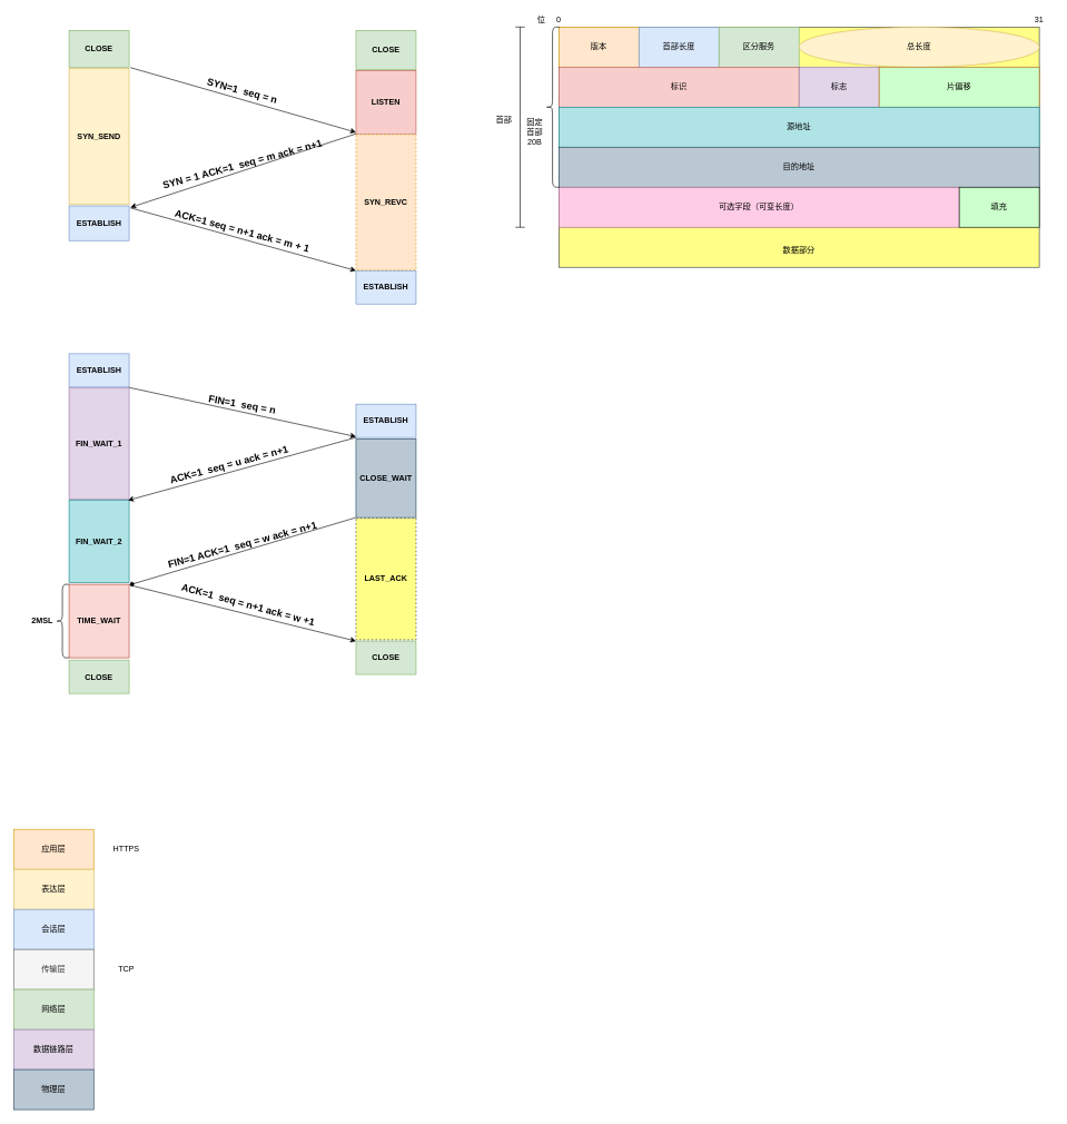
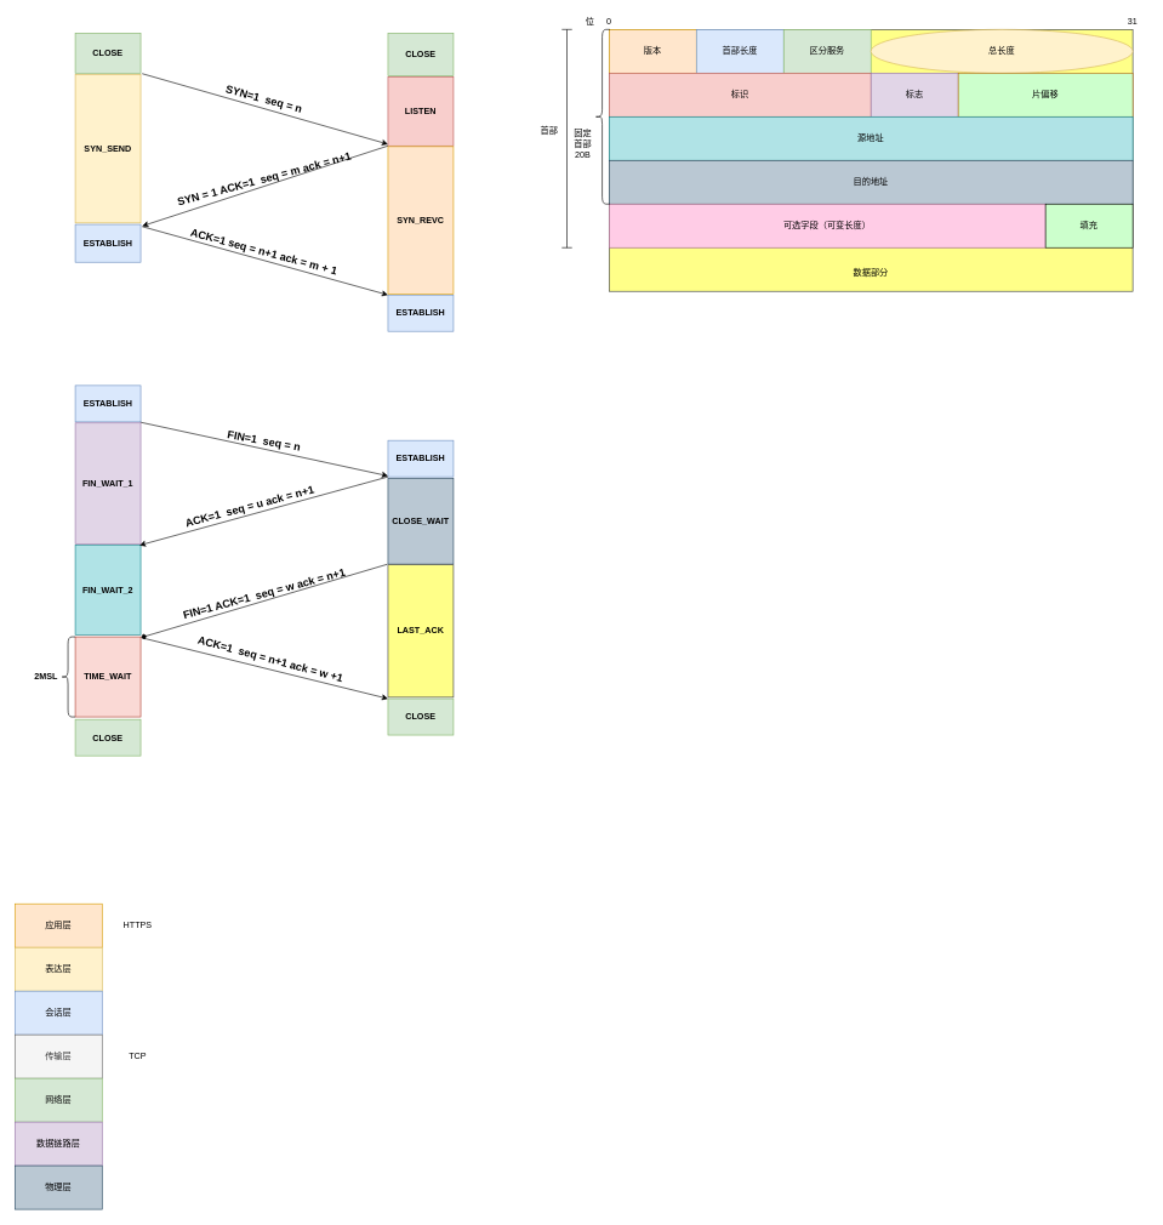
  <mxCell id="0" />
  <mxCell id="1" parent="0" />
  <mxCell id="2" value="CLOSE" style="rounded=0;whiteSpace=wrap;html=1;fillColor=#d5e8d4;strokeColor=#82b366;fontStyle=1" parent="1" vertex="1"><mxGeometry x="103" y="45" width="90" height="55" as="geometry" /></mxCell>
  <mxCell id="3" value="LISTEN" style="rounded=0;whiteSpace=wrap;html=1;fillColor=#f8cecc;strokeColor=#b85450;fontStyle=1" parent="1" vertex="1"><mxGeometry x="533" y="105" width="90" height="95" as="geometry" /></mxCell>
  <mxCell id="4" value="" style="endArrow=classic;html=1;entryX=0;entryY=0.976;entryDx=0;entryDy=0;entryPerimeter=0;exitX=1.022;exitY=1.014;exitDx=0;exitDy=0;exitPerimeter=0;fontStyle=1" parent="1" source="2" target="3" edge="1"><mxGeometry width="50" height="50" relative="1" as="geometry"><mxPoint x="-107" y="90" as="sourcePoint" /><mxPoint x="-57" y="40" as="targetPoint" /></mxGeometry></mxCell>
  <mxCell id="5" value="ESTABLISH" style="rounded=0;whiteSpace=wrap;html=1;fillColor=#dae8fc;strokeColor=#6c8ebf;fontStyle=1" parent="1" vertex="1"><mxGeometry x="103" y="308" width="90" height="52" as="geometry" /></mxCell>
  <mxCell id="6" value="" style="endArrow=classic;html=1;exitX=0;exitY=1;exitDx=0;exitDy=0;exitPerimeter=0;entryX=1.022;entryY=0.043;entryDx=0;entryDy=0;entryPerimeter=0;fontStyle=1" parent="1" source="3" target="5" edge="1"><mxGeometry width="50" height="50" relative="1" as="geometry"><mxPoint x="-77" y="370" as="sourcePoint" /><mxPoint x="-27" y="320" as="targetPoint" /></mxGeometry></mxCell>
  <mxCell id="7" value="ESTABLISH" style="rounded=0;whiteSpace=wrap;html=1;fillColor=#dae8fc;strokeColor=#6c8ebf;fontStyle=1" parent="1" vertex="1"><mxGeometry x="533" y="405" width="90" height="50" as="geometry" /></mxCell>
  <mxCell id="8" value="" style="endArrow=classic;html=1;entryX=0;entryY=0;entryDx=0;entryDy=0;entryPerimeter=0;exitX=1.022;exitY=0.057;exitDx=0;exitDy=0;exitPerimeter=0;fontStyle=1" parent="1" source="5" target="7" edge="1"><mxGeometry width="50" height="50" relative="1" as="geometry"><mxPoint x="204.98" y="146.96" as="sourcePoint" /><mxPoint x="803" y="195.92" as="targetPoint" /></mxGeometry></mxCell>
  <mxCell id="9" value="ESTABLISH" style="rounded=0;whiteSpace=wrap;html=1;fillColor=#dae8fc;strokeColor=#6c8ebf;fontStyle=1" parent="1" vertex="1"><mxGeometry x="103" y="529.5" width="90" height="50" as="geometry" /></mxCell>
  <mxCell id="10" value="ESTABLISH" style="rounded=0;whiteSpace=wrap;html=1;fillColor=#dae8fc;strokeColor=#6c8ebf;fontStyle=1" parent="1" vertex="1"><mxGeometry x="533" y="605" width="90" height="50" as="geometry" /></mxCell>
  <mxCell id="11" value="" style="endArrow=classic;html=1;entryX=0;entryY=0.976;entryDx=0;entryDy=0;entryPerimeter=0;exitX=0.996;exitY=-0.006;exitDx=0;exitDy=0;exitPerimeter=0;strokeWidth=1;fontStyle=1" parent="1" source="20" target="10" edge="1"><mxGeometry width="50" height="50" relative="1" as="geometry"><mxPoint x="195" y="567" as="sourcePoint" /><mxPoint x="-57" y="470" as="targetPoint" /></mxGeometry></mxCell>
  <mxCell id="12" value="&lt;span style=&quot;white-space: normal&quot;&gt;FIN_WAIT_2&lt;/span&gt;" style="rounded=0;whiteSpace=wrap;html=1;fillColor=#b0e3e6;strokeColor=#0e8088;fontStyle=1" parent="1" vertex="1"><mxGeometry x="103" y="749" width="90" height="123" as="geometry" /></mxCell>
  <mxCell id="13" value="" style="endArrow=classic;html=1;exitX=0;exitY=1;exitDx=0;exitDy=0;exitPerimeter=0;entryX=0.981;entryY=0.001;entryDx=0;entryDy=0;entryPerimeter=0;fontStyle=1" parent="1" source="10" target="12" edge="1"><mxGeometry width="50" height="50" relative="1" as="geometry"><mxPoint x="-77" y="800" as="sourcePoint" /><mxPoint x="195" y="745" as="targetPoint" /></mxGeometry></mxCell>
  <mxCell id="14" value="CLOSE" style="rounded=0;whiteSpace=wrap;html=1;fillColor=#d5e8d4;strokeColor=#82b366;fontStyle=1" parent="1" vertex="1"><mxGeometry x="533" y="960" width="90" height="50" as="geometry" /></mxCell>
  <mxCell id="15" value="" style="endArrow=classic;html=1;entryX=0;entryY=0;entryDx=0;entryDy=0;entryPerimeter=0;exitX=1.022;exitY=1.036;exitDx=0;exitDy=0;exitPerimeter=0;fontStyle=1" parent="1" source="12" target="14" edge="1"><mxGeometry width="50" height="50" relative="1" as="geometry"><mxPoint x="204.98" y="576.96" as="sourcePoint" /><mxPoint x="803" y="625.92" as="targetPoint" /></mxGeometry></mxCell>
  <mxCell id="16" value="SYN_SEND" style="rounded=0;whiteSpace=wrap;html=1;fillColor=#fff2cc;strokeColor=#d6b656;fontStyle=1" parent="1" vertex="1"><mxGeometry x="103" y="102" width="90" height="204" as="geometry" /></mxCell>
- <mxCell id="17" value="SYN_REVC" style="rounded=0;whiteSpace=wrap;html=1;fillColor=#ffe6cc;strokeColor=#d79b00;fontStyle=1;dashed=1;" parent="1" vertex="1"><mxGeometry x="533" y="201" width="90" height="203" as="geometry" /></mxCell>
+ <mxCell id="17" value="SYN_REVC" style="rounded=0;whiteSpace=wrap;html=1;fillColor=#ffe6cc;strokeColor=#d79b00;fontStyle=1" parent="1" vertex="1"><mxGeometry x="533" y="201" width="90" height="203" as="geometry" /></mxCell>
  <mxCell id="18" value="CLOSE_WAIT" style="rounded=0;whiteSpace=wrap;html=1;fillColor=#bac8d3;strokeColor=#23445d;fontStyle=1" parent="1" vertex="1"><mxGeometry x="533" y="657" width="90" height="118" as="geometry" /></mxCell>
  <mxCell id="19" value="" style="endArrow=diamond;html=1;exitX=-0.011;exitY=1.002;exitDx=0;exitDy=0;exitPerimeter=0;entryX=1.004;entryY=1.032;entryDx=0;entryDy=0;entryPerimeter=0;fontStyle=1;" parent="1" source="18" target="12" edge="1"><mxGeometry width="50" height="50" relative="1" as="geometry"><mxPoint x="728" y="630" as="sourcePoint" /><mxPoint x="204.98" y="756.02" as="targetPoint" /></mxGeometry></mxCell>
  <mxCell id="20" value="FIN_WAIT_1" style="rounded=0;whiteSpace=wrap;html=1;fillColor=#e1d5e7;strokeColor=#9673a6;fontStyle=1" parent="1" vertex="1"><mxGeometry x="103" y="581" width="90" height="166" as="geometry" /></mxCell>
  <mxCell id="21" value="TIME_WAIT" style="rounded=0;whiteSpace=wrap;html=1;fillColor=#fad9d5;strokeColor=#ae4132;fontStyle=1" parent="1" vertex="1"><mxGeometry x="103" y="875" width="90" height="110" as="geometry" /></mxCell>
- <mxCell id="22" value="LAST_ACK" style="rounded=0;whiteSpace=wrap;html=1;fillColor=#ffff88;strokeColor=#36393d;fontStyle=1;dashed=1;" parent="1" vertex="1"><mxGeometry x="533" y="776" width="90" height="182" as="geometry" /></mxCell>
+ <mxCell id="22" value="LAST_ACK" style="rounded=0;whiteSpace=wrap;html=1;fillColor=#ffff88;strokeColor=#36393d;fontStyle=1" parent="1" vertex="1"><mxGeometry x="533" y="776" width="90" height="182" as="geometry" /></mxCell>
  <mxCell id="23" value="CLOSE" style="rounded=0;whiteSpace=wrap;html=1;fillColor=#d5e8d4;strokeColor=#82b366;fontStyle=1" parent="1" vertex="1"><mxGeometry x="103" y="988.5" width="90" height="50" as="geometry" /></mxCell>
  <mxCell id="24" value="CLOSE" style="rounded=0;whiteSpace=wrap;html=1;fillColor=#d5e8d4;strokeColor=#82b366;fontStyle=1" parent="1" vertex="1"><mxGeometry x="533" y="45" width="90" height="59" as="geometry" /></mxCell>
  <mxCell id="25" value="&lt;span style=&quot;white-space: nowrap; font-size: 15px;&quot;&gt;SYN=1&amp;nbsp; seq = n&lt;/span&gt;" style="text;html=1;strokeColor=none;fillColor=none;align=center;verticalAlign=middle;whiteSpace=wrap;rounded=0;rotation=15;fontStyle=1;fontSize=15;" parent="1" vertex="1"><mxGeometry x="343" y="125" width="40" height="20" as="geometry" /></mxCell>
  <mxCell id="26" value="&lt;span style=&quot;white-space: nowrap ; font-size: 15px&quot;&gt;SYN = 1 ACK=1&amp;nbsp; seq = m ack = n+1&lt;/span&gt;" style="text;html=1;strokeColor=none;fillColor=none;align=center;verticalAlign=middle;whiteSpace=wrap;rounded=0;rotation=-15;fontStyle=1;fontSize=15;" parent="1" vertex="1"><mxGeometry x="343" y="235" width="40" height="20" as="geometry" /></mxCell>
  <mxCell id="27" value="&lt;span style=&quot;white-space: nowrap ; font-size: 15px&quot;&gt;ACK=1 seq = n+1 ack = m + 1&lt;/span&gt;" style="text;html=1;strokeColor=none;fillColor=none;align=center;verticalAlign=middle;whiteSpace=wrap;rounded=0;rotation=15;fontStyle=1;fontSize=15;" parent="1" vertex="1"><mxGeometry x="343" y="335" width="40" height="20" as="geometry" /></mxCell>
  <mxCell id="28" value="&lt;span style=&quot;white-space: nowrap; font-size: 15px;&quot;&gt;FIN=1&amp;nbsp; seq = n&lt;/span&gt;" style="text;html=1;strokeColor=none;fillColor=none;align=center;verticalAlign=middle;whiteSpace=wrap;rounded=0;rotation=10;fontStyle=1;fontSize=15;" parent="1" vertex="1"><mxGeometry x="343" y="595" width="40" height="20" as="geometry" /></mxCell>
  <mxCell id="29" value="&lt;span style=&quot;white-space: nowrap; font-size: 15px;&quot;&gt;ACK=1&amp;nbsp; seq = u ack = n+1&lt;/span&gt;" style="text;html=1;strokeColor=none;fillColor=none;align=center;verticalAlign=middle;whiteSpace=wrap;rounded=0;rotation=-15;fontStyle=1;fontSize=15;" parent="1" vertex="1"><mxGeometry x="323" y="685" width="40" height="20" as="geometry" /></mxCell>
  <mxCell id="30" value="&lt;span style=&quot;white-space: nowrap ; font-size: 15px&quot;&gt;FIN=1 ACK=1&amp;nbsp; seq = w ack = n+1&lt;/span&gt;" style="text;html=1;strokeColor=none;fillColor=none;align=center;verticalAlign=middle;whiteSpace=wrap;rounded=0;rotation=-15;fontStyle=1;fontSize=15;" parent="1" vertex="1"><mxGeometry x="343" y="805" width="40" height="20" as="geometry" /></mxCell>
  <mxCell id="31" value="&lt;span style=&quot;white-space: nowrap ; font-size: 15px&quot;&gt;ACK=1&amp;nbsp; seq = n+1 ack = w +1&lt;/span&gt;" style="text;html=1;strokeColor=none;fillColor=none;align=center;verticalAlign=middle;whiteSpace=wrap;rounded=0;rotation=15;fontStyle=1;fontSize=15;" parent="1" vertex="1"><mxGeometry x="312" y="895" width="120" height="20" as="geometry" /></mxCell>
  <mxCell id="32" value="" style="shape=curlyBracket;whiteSpace=wrap;html=1;rounded=1;fontStyle=1" parent="1" vertex="1"><mxGeometry x="83" y="875" width="20" height="110" as="geometry" /></mxCell>
  <mxCell id="33" value="2MSL" style="text;html=1;strokeColor=none;fillColor=none;align=center;verticalAlign=middle;whiteSpace=wrap;rounded=0;fontStyle=1" parent="1" vertex="1"><mxGeometry x="43" y="920" width="40" height="20" as="geometry" /></mxCell>
  <mxCell id="34" value="" style="rounded=0;whiteSpace=wrap;html=1;fillColor=#ffff88;strokeColor=#36393d;" parent="1" vertex="1"><mxGeometry x="837" y="40" width="720" height="360" as="geometry" /></mxCell>
  <mxCell id="35" value="版本" style="rounded=0;whiteSpace=wrap;html=1;fillColor=#ffe6cc;strokeColor=#d79b00;" parent="1" vertex="1"><mxGeometry x="837" y="40" width="120" height="60" as="geometry" /></mxCell>
  <mxCell id="36" value="首部长度" style="rounded=0;whiteSpace=wrap;html=1;fillColor=#dae8fc;strokeColor=#6c8ebf;" parent="1" vertex="1"><mxGeometry x="957" y="40" width="120" height="60" as="geometry" /></mxCell>
  <mxCell id="37" value="区分服务" style="rounded=0;whiteSpace=wrap;html=1;fillColor=#d5e8d4;strokeColor=#82b366;" parent="1" vertex="1"><mxGeometry x="1077" y="40" width="120" height="60" as="geometry" /></mxCell>
  <mxCell id="38" value="总长度" style="ellipse;whiteSpace=wrap;html=1;fillColor=#fff2cc;strokeColor=#d6b656;" parent="1" vertex="1"><mxGeometry x="1197" y="40" width="360" height="60" as="geometry" /></mxCell>
  <mxCell id="39" value="位" style="text;html=1;strokeColor=none;fillColor=none;align=center;verticalAlign=middle;whiteSpace=wrap;rounded=0;" parent="1" vertex="1"><mxGeometry x="791" y="20" width="40" height="20" as="geometry" /></mxCell>
  <mxCell id="40" value="0" style="text;html=1;strokeColor=none;fillColor=none;align=center;verticalAlign=middle;whiteSpace=wrap;rounded=0;" parent="1" vertex="1"><mxGeometry x="817" y="20" width="40" height="20" as="geometry" /></mxCell>
  <mxCell id="41" value="31" style="text;html=1;strokeColor=none;fillColor=none;align=center;verticalAlign=middle;whiteSpace=wrap;rounded=0;" parent="1" vertex="1"><mxGeometry x="1537" y="20" width="40" height="20" as="geometry" /></mxCell>
  <mxCell id="42" value="标识" style="rounded=0;whiteSpace=wrap;html=1;fillColor=#f8cecc;strokeColor=#b85450;" parent="1" vertex="1"><mxGeometry x="837" y="100" width="360" height="60" as="geometry" /></mxCell>
  <mxCell id="43" value="标志" style="rounded=0;whiteSpace=wrap;html=1;fillColor=#e1d5e7;strokeColor=#9673a6;" parent="1" vertex="1"><mxGeometry x="1197" y="100" width="120" height="60" as="geometry" /></mxCell>
  <mxCell id="44" value="片偏移" style="rounded=0;whiteSpace=wrap;html=1;fillColor=#ccffcc;strokeColor=#b46504;" parent="1" vertex="1"><mxGeometry x="1317" y="100" width="240" height="60" as="geometry" /></mxCell>
  <mxCell id="45" value="源地址" style="rounded=0;whiteSpace=wrap;html=1;fillColor=#b0e3e6;strokeColor=#0e8088;" parent="1" vertex="1"><mxGeometry x="837" y="160" width="720" height="60" as="geometry" /></mxCell>
  <mxCell id="46" value="目的地址" style="rounded=0;whiteSpace=wrap;html=1;fillColor=#bac8d3;strokeColor=#23445d;" parent="1" vertex="1"><mxGeometry x="837" y="220" width="720" height="60" as="geometry" /></mxCell>
  <mxCell id="47" value="可选字段（可变长度）" style="rounded=0;whiteSpace=wrap;html=1;fillColor=#FFCCE6;strokeColor=#996185;gradientColor=none;" parent="1" vertex="1"><mxGeometry x="837" y="280" width="600" height="60" as="geometry" /></mxCell>
  <mxCell id="48" value="填充" style="rounded=0;whiteSpace=wrap;html=1;fillColor=#CCFFCC;" parent="1" vertex="1"><mxGeometry x="1437" y="280" width="120" height="60" as="geometry" /></mxCell>
  <mxCell id="49" value="数据部分" style="text;html=1;strokeColor=none;fillColor=none;align=center;verticalAlign=middle;whiteSpace=wrap;rounded=0;" parent="1" vertex="1"><mxGeometry x="1159" y="365" width="76" height="20" as="geometry" /></mxCell>
  <mxCell id="50" value="" style="shape=curlyBracket;whiteSpace=wrap;html=1;rounded=1;fillColor=#CCFFCC;gradientColor=none;" parent="1" vertex="1"><mxGeometry x="817" y="40" width="21" height="240" as="geometry" /></mxCell>
  <mxCell id="51" value="固定首部20B" style="text;html=1;strokeColor=none;fillColor=none;align=center;verticalAlign=middle;whiteSpace=wrap;rounded=0;" parent="1" vertex="1"><mxGeometry x="785" y="192" width="32" height="10" as="geometry" /></mxCell>
  <mxCell id="52" value="" style="shape=crossbar;whiteSpace=wrap;html=1;rounded=1;fillColor=#CCFFCC;gradientColor=none;rotation=-90;" parent="1" vertex="1"><mxGeometry x="629" y="183" width="300" height="14" as="geometry" /></mxCell>
  <mxCell id="53" value="首部" style="text;html=1;strokeColor=none;fillColor=none;align=center;verticalAlign=middle;whiteSpace=wrap;rounded=0;" parent="1" vertex="1"><mxGeometry x="735" y="170" width="40" height="20" as="geometry" /></mxCell>
  <mxCell id="54" value="应用层" style="rounded=0;whiteSpace=wrap;html=1;fillColor=#ffe6cc;strokeColor=#d79b00;" vertex="1" parent="1"><mxGeometry x="20" y="1242" width="120" height="60" as="geometry" /></mxCell>
  <mxCell id="55" value="表达层" style="rounded=0;whiteSpace=wrap;html=1;fillColor=#fff2cc;strokeColor=#d6b656;" vertex="1" parent="1"><mxGeometry x="20" y="1302" width="120" height="60" as="geometry" /></mxCell>
  <mxCell id="56" value="会话层" style="rounded=0;whiteSpace=wrap;html=1;fillColor=#dae8fc;strokeColor=#6c8ebf;" vertex="1" parent="1"><mxGeometry x="20" y="1362" width="120" height="60" as="geometry" /></mxCell>
  <mxCell id="57" value="传输层" style="rounded=0;whiteSpace=wrap;html=1;fillColor=#f5f5f5;strokeColor=#666666;fontColor=#333333;" vertex="1" parent="1"><mxGeometry x="20" y="1422" width="120" height="60" as="geometry" /></mxCell>
  <mxCell id="58" value="网络层" style="rounded=0;whiteSpace=wrap;html=1;fillColor=#d5e8d4;strokeColor=#82b366;" vertex="1" parent="1"><mxGeometry x="20" y="1482" width="120" height="60" as="geometry" /></mxCell>
  <mxCell id="59" value="数据链路层" style="rounded=0;whiteSpace=wrap;html=1;fillColor=#e1d5e7;strokeColor=#9673a6;" vertex="1" parent="1"><mxGeometry x="20" y="1542" width="120" height="60" as="geometry" /></mxCell>
  <mxCell id="60" value="物理层" style="rounded=0;whiteSpace=wrap;html=1;fillColor=#bac8d3;strokeColor=#23445d;" vertex="1" parent="1"><mxGeometry x="20" y="1602" width="120" height="60" as="geometry" /></mxCell>
  <mxCell id="61" value="HTTPS" style="text;html=1;strokeColor=none;fillColor=none;align=center;verticalAlign=middle;whiteSpace=wrap;rounded=0;" vertex="1" parent="1"><mxGeometry x="169" y="1262" width="40" height="20" as="geometry" /></mxCell>
  <mxCell id="62" value="TCP" style="text;html=1;strokeColor=none;fillColor=none;align=center;verticalAlign=middle;whiteSpace=wrap;rounded=0;" vertex="1" parent="1"><mxGeometry x="169" y="1442" width="40" height="20" as="geometry" /></mxCell>
